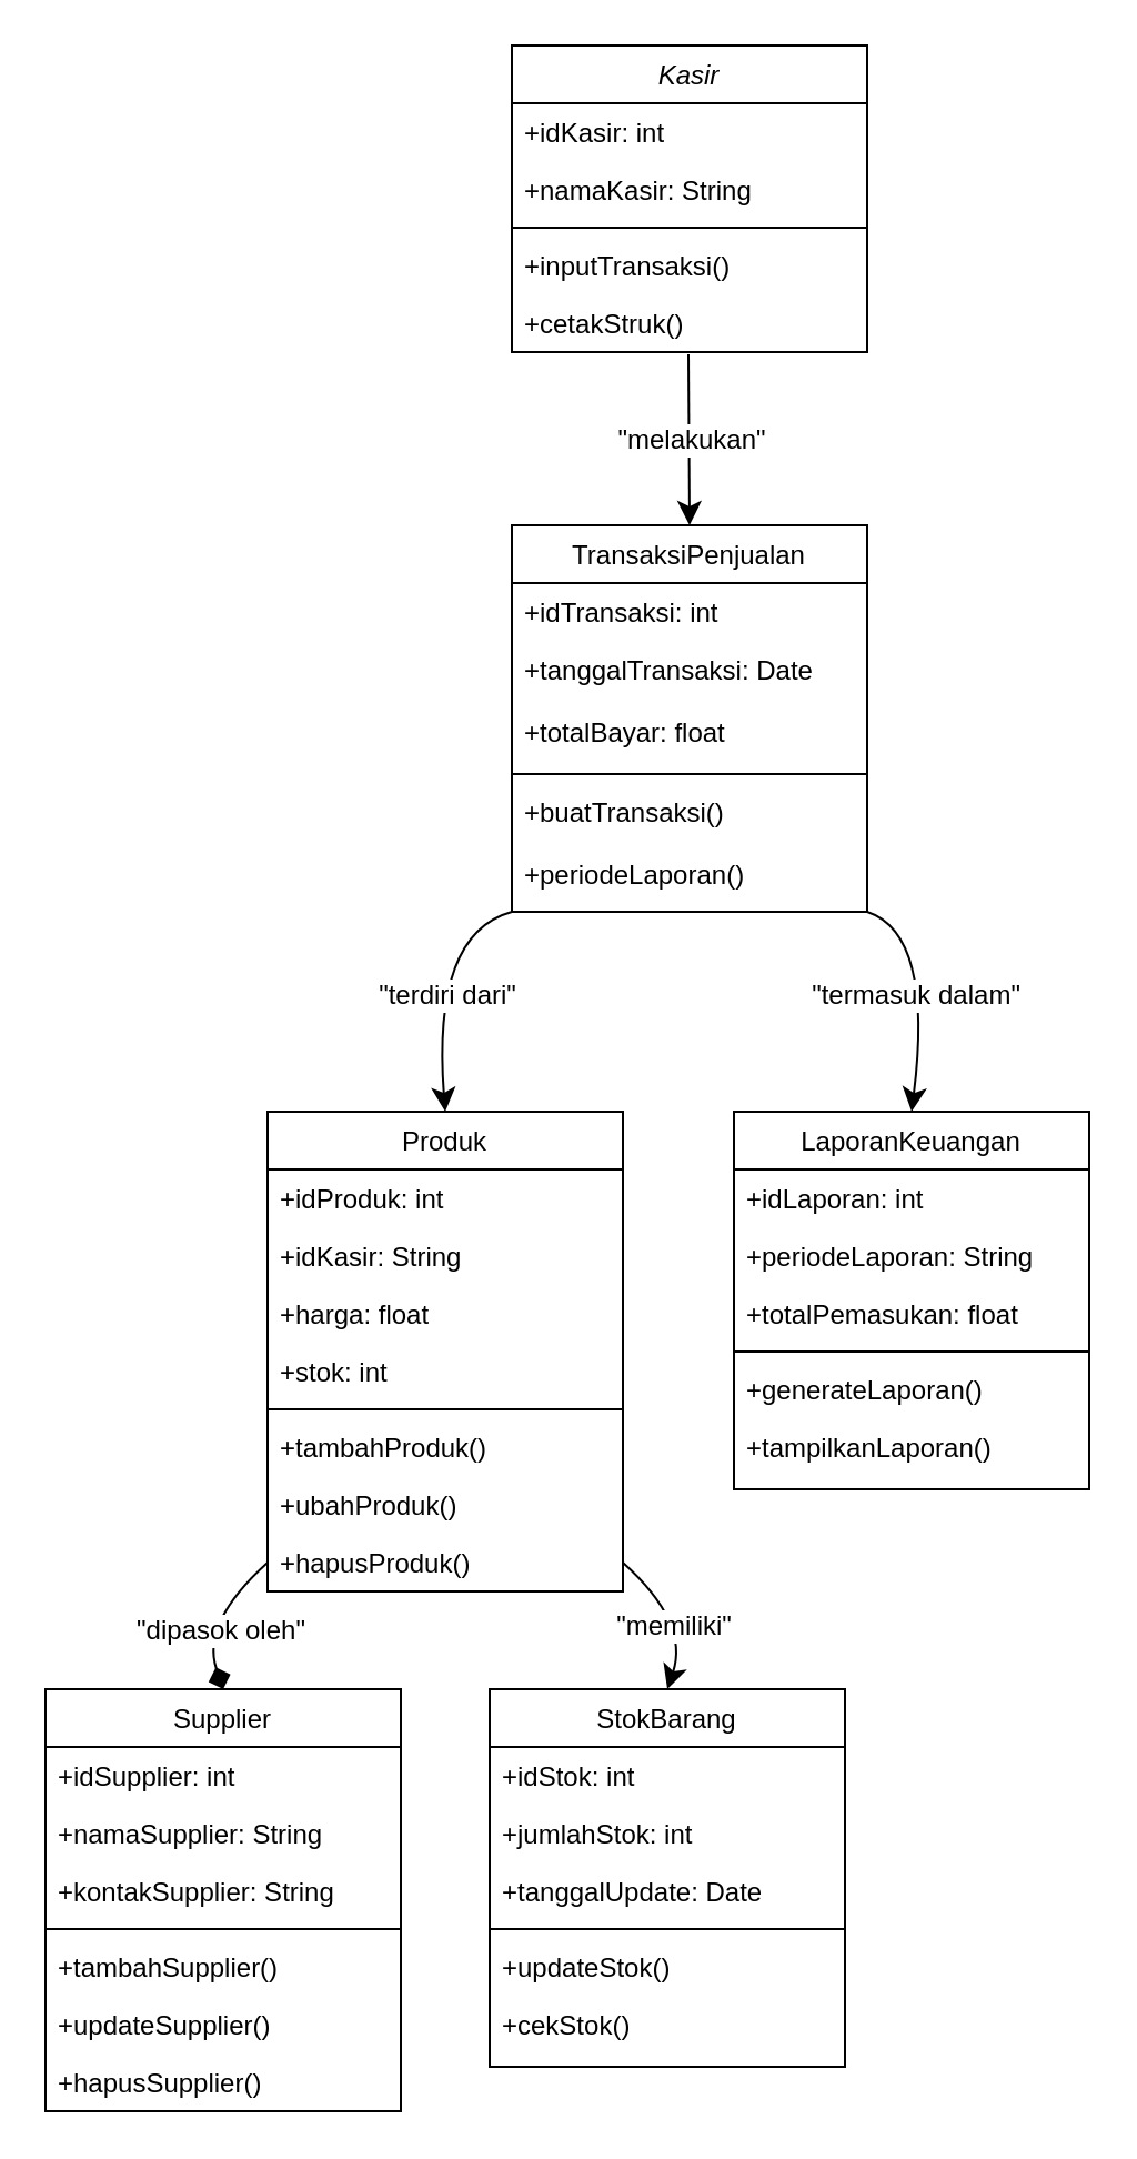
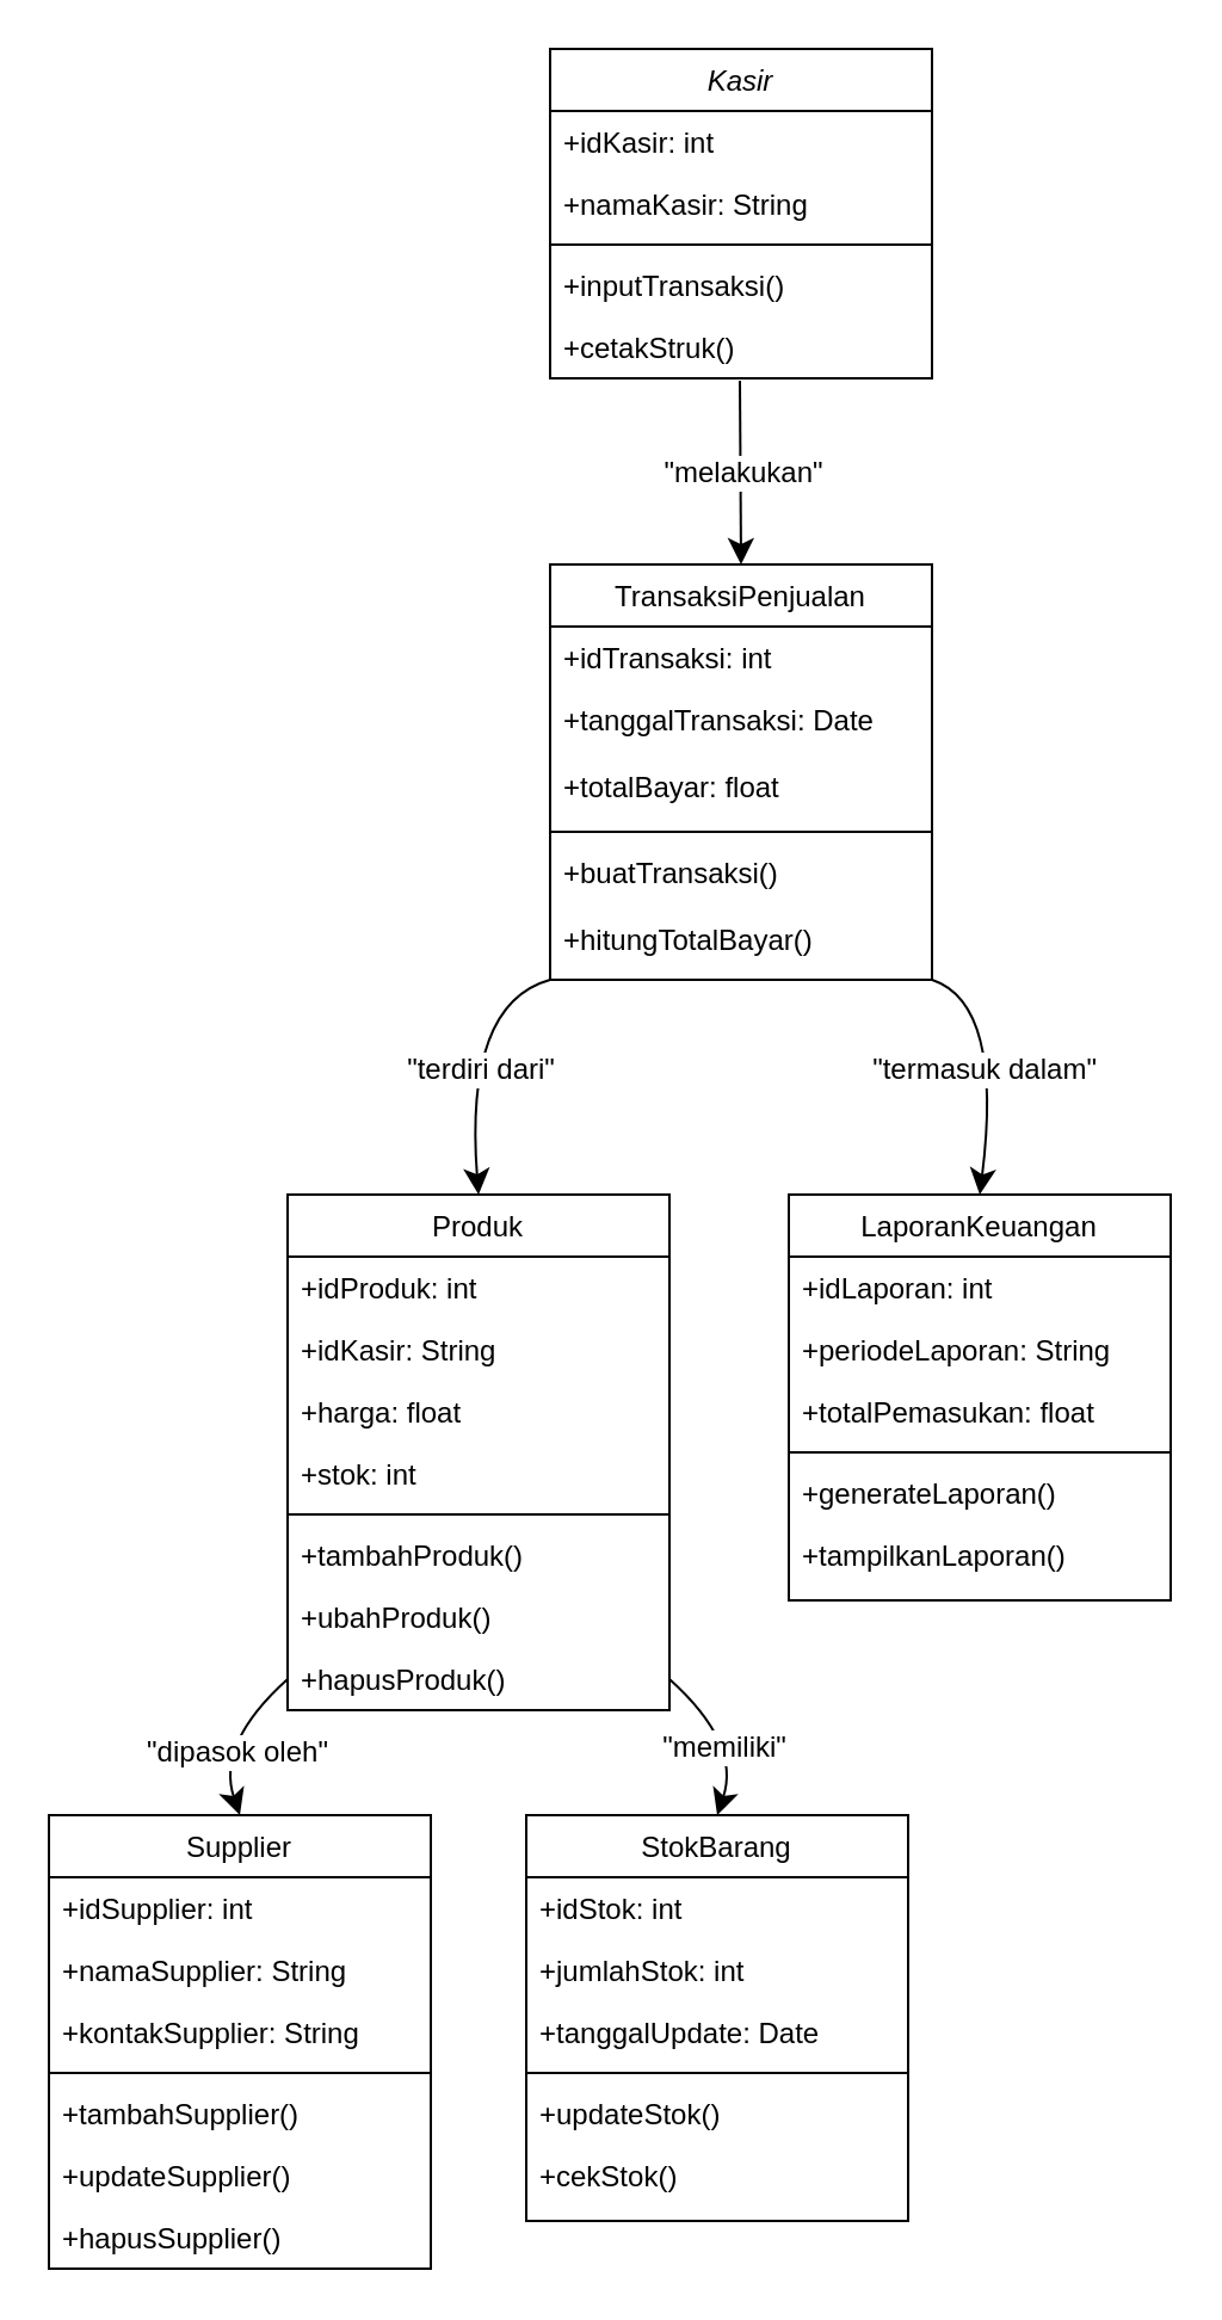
  <mxCell id="0" />
  <mxCell id="1" parent="0" />
  <mxCell id="2" value="Kasir" style="swimlane;fontStyle=2;align=center;verticalAlign=top;childLayout=stackLayout;horizontal=1;startSize=26;horizontalStack=0;resizeParent=1;resizeLast=0;collapsible=1;marginBottom=0;rounded=0;shadow=0;strokeWidth=1;" vertex="1" parent="1"><mxGeometry x="230" y="20" width="160" height="138" as="geometry"><mxRectangle x="230" y="140" width="160" height="26" as="alternateBounds" /></mxGeometry></mxCell>
  <mxCell id="3" value="+idKasir: int" style="text;align=left;verticalAlign=top;spacingLeft=4;spacingRight=4;overflow=hidden;rotatable=0;points=[[0,0.5],[1,0.5]];portConstraint=eastwest;" vertex="1" parent="2"><mxGeometry y="26" width="160" height="26" as="geometry" /></mxCell>
  <mxCell id="4" value="+namaKasir: String" style="text;align=left;verticalAlign=top;spacingLeft=4;spacingRight=4;overflow=hidden;rotatable=0;points=[[0,0.5],[1,0.5]];portConstraint=eastwest;rounded=0;shadow=0;html=0;" vertex="1" parent="2"><mxGeometry y="52" width="160" height="26" as="geometry" /></mxCell>
  <mxCell id="5" value="" style="line;html=1;strokeWidth=1;align=left;verticalAlign=middle;spacingTop=-1;spacingLeft=3;spacingRight=3;rotatable=0;labelPosition=right;points=[];portConstraint=eastwest;" vertex="1" parent="2"><mxGeometry y="78" width="160" height="8" as="geometry" /></mxCell>
  <mxCell id="6" value="+inputTransaksi()" style="text;align=left;verticalAlign=top;spacingLeft=4;spacingRight=4;overflow=hidden;rotatable=0;points=[[0,0.5],[1,0.5]];portConstraint=eastwest;" vertex="1" parent="2"><mxGeometry y="86" width="160" height="26" as="geometry" /></mxCell>
  <mxCell id="7" value="+cetakStruk()" style="text;align=left;verticalAlign=top;spacingLeft=4;spacingRight=4;overflow=hidden;rotatable=0;points=[[0,0.5],[1,0.5]];portConstraint=eastwest;" vertex="1" parent="2"><mxGeometry y="112" width="160" height="26" as="geometry" /></mxCell>
  <mxCell id="8" value="LaporanKeuangan" style="swimlane;fontStyle=0;align=center;verticalAlign=top;childLayout=stackLayout;horizontal=1;startSize=26;horizontalStack=0;resizeParent=1;resizeLast=0;collapsible=1;marginBottom=0;rounded=0;shadow=0;strokeWidth=1;" vertex="1" parent="1"><mxGeometry x="330" y="500" width="160" height="170" as="geometry"><mxRectangle x="130" y="380" width="160" height="26" as="alternateBounds" /></mxGeometry></mxCell>
  <mxCell id="9" value="+idLaporan: int" style="text;align=left;verticalAlign=top;spacingLeft=4;spacingRight=4;overflow=hidden;rotatable=0;points=[[0,0.5],[1,0.5]];portConstraint=eastwest;" vertex="1" parent="8"><mxGeometry y="26" width="160" height="26" as="geometry" /></mxCell>
  <mxCell id="10" value="+periodeLaporan: String" style="text;align=left;verticalAlign=top;spacingLeft=4;spacingRight=4;overflow=hidden;rotatable=0;points=[[0,0.5],[1,0.5]];portConstraint=eastwest;" vertex="1" parent="8"><mxGeometry y="52" width="160" height="26" as="geometry" /></mxCell>
  <mxCell id="11" value="+totalPemasukan: float" style="text;align=left;verticalAlign=top;spacingLeft=4;spacingRight=4;overflow=hidden;rotatable=0;points=[[0,0.5],[1,0.5]];portConstraint=eastwest;" vertex="1" parent="8"><mxGeometry y="78" width="160" height="26" as="geometry" /></mxCell>
  <mxCell id="12" value="" style="line;html=1;strokeWidth=1;align=left;verticalAlign=middle;spacingTop=-1;spacingLeft=3;spacingRight=3;rotatable=0;labelPosition=right;points=[];portConstraint=eastwest;" vertex="1" parent="8"><mxGeometry y="104" width="160" height="8" as="geometry" /></mxCell>
  <mxCell id="13" value="+generateLaporan()" style="text;align=left;verticalAlign=top;spacingLeft=4;spacingRight=4;overflow=hidden;rotatable=0;points=[[0,0.5],[1,0.5]];portConstraint=eastwest;rounded=0;shadow=0;html=0;" vertex="1" parent="8"><mxGeometry y="112" width="160" height="26" as="geometry" /></mxCell>
  <mxCell id="14" value="+tampilkanLaporan()" style="text;align=left;verticalAlign=top;spacingLeft=4;spacingRight=4;overflow=hidden;rotatable=0;points=[[0,0.5],[1,0.5]];portConstraint=eastwest;" vertex="1" parent="8"><mxGeometry y="138" width="160" height="26" as="geometry" /></mxCell>
  <mxCell id="15" value="TransaksiPenjualan" style="swimlane;fontStyle=0;align=center;verticalAlign=top;childLayout=stackLayout;horizontal=1;startSize=26;horizontalStack=0;resizeParent=1;resizeLast=0;collapsible=1;marginBottom=0;rounded=0;shadow=0;strokeWidth=1;" vertex="1" parent="1"><mxGeometry x="230" y="236" width="160" height="174" as="geometry"><mxRectangle x="130" y="380" width="160" height="26" as="alternateBounds" /></mxGeometry></mxCell>
  <mxCell id="16" value="+idTransaksi: int" style="text;align=left;verticalAlign=top;spacingLeft=4;spacingRight=4;overflow=hidden;rotatable=0;points=[[0,0.5],[1,0.5]];portConstraint=eastwest;" vertex="1" parent="15"><mxGeometry y="26" width="160" height="26" as="geometry" /></mxCell>
  <mxCell id="17" value="+tanggalTransaksi: Date" style="text;align=left;verticalAlign=top;spacingLeft=4;spacingRight=4;overflow=hidden;rotatable=0;points=[[0,0.5],[1,0.5]];portConstraint=eastwest;rounded=0;shadow=0;html=0;" vertex="1" parent="15"><mxGeometry y="52" width="160" height="28" as="geometry" /></mxCell>
  <mxCell id="18" value="+totalBayar: float" style="text;align=left;verticalAlign=top;spacingLeft=4;spacingRight=4;overflow=hidden;rotatable=0;points=[[0,0.5],[1,0.5]];portConstraint=eastwest;rounded=0;shadow=0;html=0;" vertex="1" parent="15"><mxGeometry y="80" width="160" height="28" as="geometry" /></mxCell>
  <mxCell id="19" value="" style="line;html=1;strokeWidth=1;align=left;verticalAlign=middle;spacingTop=-1;spacingLeft=3;spacingRight=3;rotatable=0;labelPosition=right;points=[];portConstraint=eastwest;" vertex="1" parent="15"><mxGeometry y="108" width="160" height="8" as="geometry" /></mxCell>
  <mxCell id="20" value="+buatTransaksi()" style="text;align=left;verticalAlign=top;spacingLeft=4;spacingRight=4;overflow=hidden;rotatable=0;points=[[0,0.5],[1,0.5]];portConstraint=eastwest;rounded=0;shadow=0;html=0;" vertex="1" parent="15"><mxGeometry y="116" width="160" height="28" as="geometry" /></mxCell>
- <mxCell id="21" value="+periodeLaporan()" style="text;align=left;verticalAlign=top;spacingLeft=4;spacingRight=4;overflow=hidden;rotatable=0;points=[[0,0.5],[1,0.5]];portConstraint=eastwest;rounded=0;shadow=0;html=0;" vertex="1" parent="15"><mxGeometry y="144" width="160" height="26" as="geometry" /></mxCell>
+ <mxCell id="21" value="+hitungTotalBayar()" style="text;align=left;verticalAlign=top;spacingLeft=4;spacingRight=4;overflow=hidden;rotatable=0;points=[[0,0.5],[1,0.5]];portConstraint=eastwest;rounded=0;shadow=0;html=0;" vertex="1" parent="15"><mxGeometry y="144" width="160" height="26" as="geometry" /></mxCell>
  <mxCell id="22" value="" style="endArrow=classic;html=1;rounded=0;fontSize=12;startSize=8;endSize=8;curved=1;exitX=0.5;exitY=1.192;exitDx=0;exitDy=0;exitPerimeter=0;entryX=0.5;entryY=0;entryDx=0;entryDy=0;" edge="1" parent="1" target="15"><mxGeometry width="50" height="50" relative="1" as="geometry"><mxPoint x="309.5" y="158.992" as="sourcePoint" /><mxPoint x="309.5" y="236" as="targetPoint" /><Array as="points" /></mxGeometry></mxCell>
  <mxCell id="23" value="&quot;melakukan&quot;" style="edgeLabel;html=1;align=center;verticalAlign=middle;resizable=0;points=[];fontSize=12;" connectable="0" vertex="1" parent="22"><mxGeometry x="0.013" y="1" relative="1" as="geometry"><mxPoint as="offset" /></mxGeometry></mxCell>
  <mxCell id="24" value="" style="endArrow=classic;html=1;rounded=0;fontSize=12;startSize=8;endSize=8;curved=1;exitX=0;exitY=1;exitDx=0;exitDy=0;entryX=0.5;entryY=0;entryDx=0;entryDy=0;" edge="1" parent="1" source="15" target="28"><mxGeometry width="50" height="50" relative="1" as="geometry"><mxPoint x="230" y="377.012" as="sourcePoint" /><mxPoint x="203.92" y="470" as="targetPoint" /><Array as="points"><mxPoint x="193.92" y="420" /></Array></mxGeometry></mxCell>
  <mxCell id="25" value="&quot;terdiri dari&quot;" style="edgeLabel;html=1;align=center;verticalAlign=middle;resizable=0;points=[];fontSize=12;" connectable="0" vertex="1" parent="24"><mxGeometry x="0.103" y="5" relative="1" as="geometry"><mxPoint as="offset" /></mxGeometry></mxCell>
  <mxCell id="26" value="" style="endArrow=classic;html=1;rounded=0;fontSize=12;startSize=8;endSize=8;curved=1;entryX=0.5;entryY=0;entryDx=0;entryDy=0;exitX=1;exitY=1;exitDx=0;exitDy=0;" edge="1" parent="1" source="15" target="8"><mxGeometry width="50" height="50" relative="1" as="geometry"><mxPoint x="389.04" y="377.012" as="sourcePoint" /><mxPoint x="400" y="400" as="targetPoint" /><Array as="points"><mxPoint x="420" y="420" /></Array></mxGeometry></mxCell>
  <mxCell id="27" value="&quot;termasuk dalam&quot;" style="edgeLabel;html=1;align=center;verticalAlign=middle;resizable=0;points=[];fontSize=12;" connectable="0" vertex="1" parent="26"><mxGeometry x="0.078" y="-5" relative="1" as="geometry"><mxPoint y="-1" as="offset" /></mxGeometry></mxCell>
  <mxCell id="28" value="Produk" style="swimlane;fontStyle=0;align=center;verticalAlign=top;childLayout=stackLayout;horizontal=1;startSize=26;horizontalStack=0;resizeParent=1;resizeLast=0;collapsible=1;marginBottom=0;rounded=0;shadow=0;strokeWidth=1;" vertex="1" parent="1"><mxGeometry x="120" y="500" width="160" height="216" as="geometry"><mxRectangle x="130" y="380" width="160" height="26" as="alternateBounds" /></mxGeometry></mxCell>
  <mxCell id="29" value="+idProduk: int" style="text;align=left;verticalAlign=top;spacingLeft=4;spacingRight=4;overflow=hidden;rotatable=0;points=[[0,0.5],[1,0.5]];portConstraint=eastwest;" vertex="1" parent="28"><mxGeometry y="26" width="160" height="26" as="geometry" /></mxCell>
  <mxCell id="30" value="+idKasir: String" style="text;align=left;verticalAlign=top;spacingLeft=4;spacingRight=4;overflow=hidden;rotatable=0;points=[[0,0.5],[1,0.5]];portConstraint=eastwest;rounded=0;shadow=0;html=0;" vertex="1" parent="28"><mxGeometry y="52" width="160" height="26" as="geometry" /></mxCell>
  <mxCell id="31" value="+harga: float" style="text;align=left;verticalAlign=top;spacingLeft=4;spacingRight=4;overflow=hidden;rotatable=0;points=[[0,0.5],[1,0.5]];portConstraint=eastwest;rounded=0;shadow=0;html=0;" vertex="1" parent="28"><mxGeometry y="78" width="160" height="26" as="geometry" /></mxCell>
  <mxCell id="32" value="+stok: int" style="text;align=left;verticalAlign=top;spacingLeft=4;spacingRight=4;overflow=hidden;rotatable=0;points=[[0,0.5],[1,0.5]];portConstraint=eastwest;rounded=0;shadow=0;html=0;fontStyle=0" vertex="1" parent="28"><mxGeometry y="104" width="160" height="26" as="geometry" /></mxCell>
  <mxCell id="33" value="" style="line;html=1;strokeWidth=1;align=left;verticalAlign=middle;spacingTop=-1;spacingLeft=3;spacingRight=3;rotatable=0;labelPosition=right;points=[];portConstraint=eastwest;" vertex="1" parent="28"><mxGeometry y="130" width="160" height="8" as="geometry" /></mxCell>
  <mxCell id="34" value="+tambahProduk()" style="text;align=left;verticalAlign=top;spacingLeft=4;spacingRight=4;overflow=hidden;rotatable=0;points=[[0,0.5],[1,0.5]];portConstraint=eastwest;" vertex="1" parent="28"><mxGeometry y="138" width="160" height="26" as="geometry" /></mxCell>
  <mxCell id="35" value="+ubahProduk()" style="text;align=left;verticalAlign=top;spacingLeft=4;spacingRight=4;overflow=hidden;rotatable=0;points=[[0,0.5],[1,0.5]];portConstraint=eastwest;" vertex="1" parent="28"><mxGeometry y="164" width="160" height="26" as="geometry" /></mxCell>
  <mxCell id="36" value="+hapusProduk()" style="text;align=left;verticalAlign=top;spacingLeft=4;spacingRight=4;overflow=hidden;rotatable=0;points=[[0,0.5],[1,0.5]];portConstraint=eastwest;rounded=0;shadow=0;html=0;" vertex="1" parent="28"><mxGeometry y="190" width="160" height="26" as="geometry" /></mxCell>
  <mxCell id="37" value="Supplier" style="swimlane;fontStyle=0;align=center;verticalAlign=top;childLayout=stackLayout;horizontal=1;startSize=26;horizontalStack=0;resizeParent=1;resizeLast=0;collapsible=1;marginBottom=0;rounded=0;shadow=0;strokeWidth=1;" vertex="1" parent="1"><mxGeometry x="20" y="760" width="160" height="190" as="geometry"><mxRectangle x="130" y="380" width="160" height="26" as="alternateBounds" /></mxGeometry></mxCell>
  <mxCell id="38" value="+idSupplier: int" style="text;align=left;verticalAlign=top;spacingLeft=4;spacingRight=4;overflow=hidden;rotatable=0;points=[[0,0.5],[1,0.5]];portConstraint=eastwest;" vertex="1" parent="37"><mxGeometry y="26" width="160" height="26" as="geometry" /></mxCell>
  <mxCell id="39" value="+namaSupplier: String" style="text;align=left;verticalAlign=top;spacingLeft=4;spacingRight=4;overflow=hidden;rotatable=0;points=[[0,0.5],[1,0.5]];portConstraint=eastwest;rounded=0;shadow=0;html=0;" vertex="1" parent="37"><mxGeometry y="52" width="160" height="26" as="geometry" /></mxCell>
  <mxCell id="40" value="+kontakSupplier: String" style="text;align=left;verticalAlign=top;spacingLeft=4;spacingRight=4;overflow=hidden;rotatable=0;points=[[0,0.5],[1,0.5]];portConstraint=eastwest;rounded=0;shadow=0;html=0;" vertex="1" parent="37"><mxGeometry y="78" width="160" height="26" as="geometry" /></mxCell>
  <mxCell id="41" value="" style="line;html=1;strokeWidth=1;align=left;verticalAlign=middle;spacingTop=-1;spacingLeft=3;spacingRight=3;rotatable=0;labelPosition=right;points=[];portConstraint=eastwest;" vertex="1" parent="37"><mxGeometry y="104" width="160" height="8" as="geometry" /></mxCell>
  <mxCell id="42" value="+tambahSupplier()" style="text;align=left;verticalAlign=top;spacingLeft=4;spacingRight=4;overflow=hidden;rotatable=0;points=[[0,0.5],[1,0.5]];portConstraint=eastwest;" vertex="1" parent="37"><mxGeometry y="112" width="160" height="26" as="geometry" /></mxCell>
  <mxCell id="43" value="+updateSupplier()" style="text;align=left;verticalAlign=top;spacingLeft=4;spacingRight=4;overflow=hidden;rotatable=0;points=[[0,0.5],[1,0.5]];portConstraint=eastwest;" vertex="1" parent="37"><mxGeometry y="138" width="160" height="26" as="geometry" /></mxCell>
  <mxCell id="44" value="+hapusSupplier()" style="text;align=left;verticalAlign=top;spacingLeft=4;spacingRight=4;overflow=hidden;rotatable=0;points=[[0,0.5],[1,0.5]];portConstraint=eastwest;rounded=0;shadow=0;html=0;" vertex="1" parent="37"><mxGeometry y="164" width="160" height="26" as="geometry" /></mxCell>
  <mxCell id="45" value="StokBarang" style="swimlane;fontStyle=0;align=center;verticalAlign=top;childLayout=stackLayout;horizontal=1;startSize=26;horizontalStack=0;resizeParent=1;resizeLast=0;collapsible=1;marginBottom=0;rounded=0;shadow=0;strokeWidth=1;" vertex="1" parent="1"><mxGeometry x="220" y="760" width="160" height="170" as="geometry"><mxRectangle x="130" y="380" width="160" height="26" as="alternateBounds" /></mxGeometry></mxCell>
  <mxCell id="46" value="+idStok: int" style="text;align=left;verticalAlign=top;spacingLeft=4;spacingRight=4;overflow=hidden;rotatable=0;points=[[0,0.5],[1,0.5]];portConstraint=eastwest;" vertex="1" parent="45"><mxGeometry y="26" width="160" height="26" as="geometry" /></mxCell>
  <mxCell id="47" value="+jumlahStok: int" style="text;align=left;verticalAlign=top;spacingLeft=4;spacingRight=4;overflow=hidden;rotatable=0;points=[[0,0.5],[1,0.5]];portConstraint=eastwest;rounded=0;shadow=0;html=0;" vertex="1" parent="45"><mxGeometry y="52" width="160" height="26" as="geometry" /></mxCell>
  <mxCell id="48" value="+tanggalUpdate: Date" style="text;align=left;verticalAlign=top;spacingLeft=4;spacingRight=4;overflow=hidden;rotatable=0;points=[[0,0.5],[1,0.5]];portConstraint=eastwest;rounded=0;shadow=0;html=0;" vertex="1" parent="45"><mxGeometry y="78" width="160" height="26" as="geometry" /></mxCell>
  <mxCell id="49" value="" style="line;html=1;strokeWidth=1;align=left;verticalAlign=middle;spacingTop=-1;spacingLeft=3;spacingRight=3;rotatable=0;labelPosition=right;points=[];portConstraint=eastwest;" vertex="1" parent="45"><mxGeometry y="104" width="160" height="8" as="geometry" /></mxCell>
  <mxCell id="50" value="+updateStok()" style="text;align=left;verticalAlign=top;spacingLeft=4;spacingRight=4;overflow=hidden;rotatable=0;points=[[0,0.5],[1,0.5]];portConstraint=eastwest;" vertex="1" parent="45"><mxGeometry y="112" width="160" height="26" as="geometry" /></mxCell>
  <mxCell id="51" value="+cekStok()" style="text;align=left;verticalAlign=top;spacingLeft=4;spacingRight=4;overflow=hidden;rotatable=0;points=[[0,0.5],[1,0.5]];portConstraint=eastwest;" vertex="1" parent="45"><mxGeometry y="138" width="160" height="26" as="geometry" /></mxCell>
- <mxCell id="52" value="" style="endArrow=diamond;html=1;rounded=0;fontSize=12;startSize=8;endSize=8;curved=1;exitX=0;exitY=0.5;exitDx=0;exitDy=0;entryX=0.5;entryY=0;entryDx=0;entryDy=0;" edge="1" parent="1" source="36" target="37"><mxGeometry width="50" height="50" relative="1" as="geometry"><mxPoint x="260" y="750" as="sourcePoint" /><mxPoint x="310" y="700" as="targetPoint" /><Array as="points"><mxPoint x="90" y="730" /></Array></mxGeometry></mxCell>
+ <mxCell id="52" value="" style="endArrow=classic;html=1;rounded=0;fontSize=12;startSize=8;endSize=8;curved=1;exitX=0;exitY=0.5;exitDx=0;exitDy=0;entryX=0.5;entryY=0;entryDx=0;entryDy=0;" edge="1" parent="1" source="36" target="37"><mxGeometry width="50" height="50" relative="1" as="geometry"><mxPoint x="260" y="750" as="sourcePoint" /><mxPoint x="310" y="700" as="targetPoint" /><Array as="points"><mxPoint x="90" y="730" /></Array></mxGeometry></mxCell>
  <mxCell id="53" value="&quot;dipasok oleh&quot;" style="edgeLabel;html=1;align=center;verticalAlign=middle;resizable=0;points=[];fontSize=12;" connectable="0" vertex="1" parent="52"><mxGeometry x="0.271" y="7" relative="1" as="geometry"><mxPoint as="offset" /></mxGeometry></mxCell>
  <mxCell id="54" value="" style="endArrow=classic;html=1;rounded=0;fontSize=12;startSize=8;endSize=8;curved=1;exitX=1;exitY=0.5;exitDx=0;exitDy=0;entryX=0.5;entryY=0;entryDx=0;entryDy=0;" edge="1" parent="1" source="36" target="45"><mxGeometry width="50" height="50" relative="1" as="geometry"><mxPoint x="260" y="750" as="sourcePoint" /><mxPoint x="310" y="700" as="targetPoint" /><Array as="points"><mxPoint x="310" y="730" /></Array></mxGeometry></mxCell>
  <mxCell id="55" value="&quot;memiliki&quot;" style="edgeLabel;html=1;align=center;verticalAlign=middle;resizable=0;points=[];fontSize=12;" connectable="0" vertex="1" parent="54"><mxGeometry x="-0.009" y="-6" relative="1" as="geometry"><mxPoint as="offset" /></mxGeometry></mxCell>
